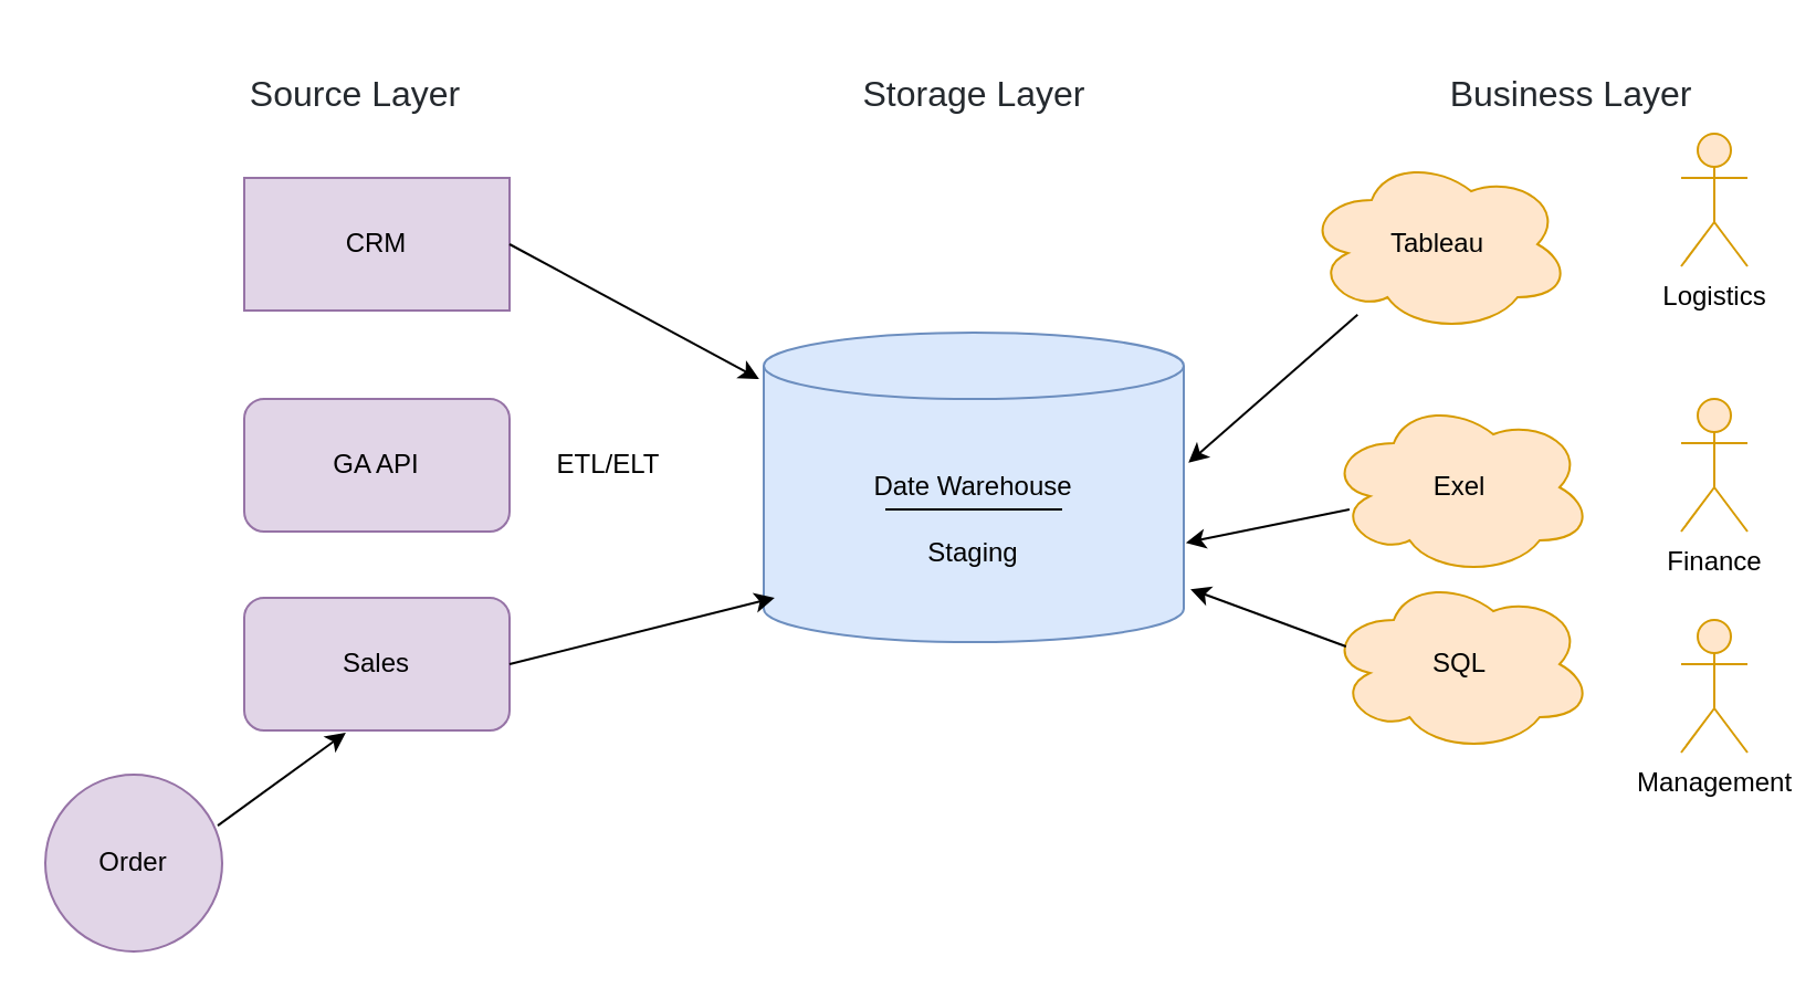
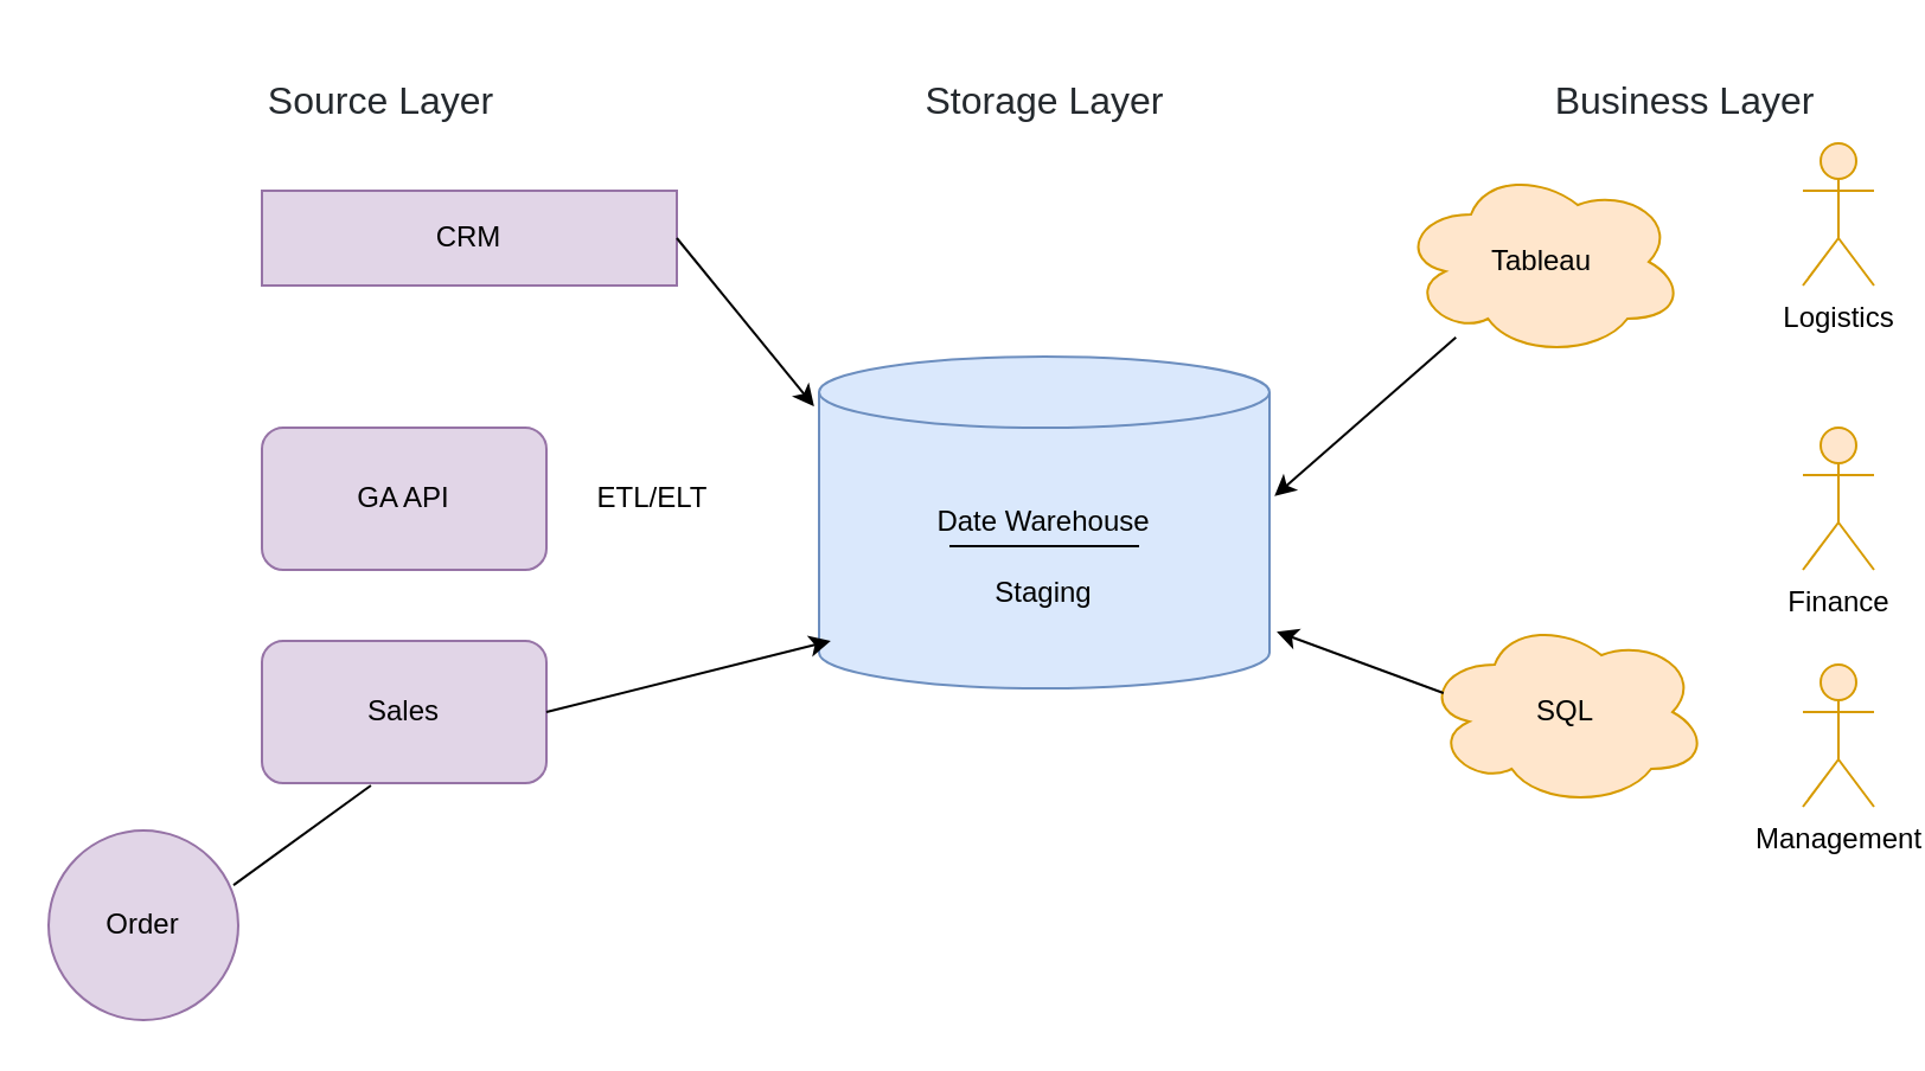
  <mxCell id="0" />
  <mxCell id="1" parent="0" />
  <mxCell id="2" value="Date Warehouse" style="shape=cylinder2;whiteSpace=wrap;html=1;boundedLbl=1;backgroundOutline=1;size=15;fillColor=#dae8fc;strokeColor=#6c8ebf;" parent="1" vertex="1"><mxGeometry x="345" y="150" width="190" height="140" as="geometry" /></mxCell>
  <mxCell id="3" value="&lt;span style=&quot;color: rgb(36 , 41 , 46) ; font-family: , &amp;#34;blinkmacsystemfont&amp;#34; , &amp;#34;segoe ui&amp;#34; , &amp;#34;helvetica&amp;#34; , &amp;#34;arial&amp;#34; , sans-serif , &amp;#34;apple color emoji&amp;#34; , &amp;#34;segoe ui emoji&amp;#34; ; font-size: 16px ; font-weight: 400 ; text-align: left ; background-color: rgb(255 , 255 , 255)&quot;&gt;Source Layer&lt;/span&gt;" style="text;strokeColor=none;fillColor=none;html=1;fontSize=24;fontStyle=1;verticalAlign=middle;align=center;" parent="1" vertex="1"><mxGeometry x="110" y="20" width="100" height="40" as="geometry" /></mxCell>
  <mxCell id="4" value="&lt;span style=&quot;color: rgb(36 , 41 , 46) ; font-family: , &amp;#34;blinkmacsystemfont&amp;#34; , &amp;#34;segoe ui&amp;#34; , &amp;#34;helvetica&amp;#34; , &amp;#34;arial&amp;#34; , sans-serif , &amp;#34;apple color emoji&amp;#34; , &amp;#34;segoe ui emoji&amp;#34; ; font-size: 16px ; font-weight: 400 ; text-align: left ; background-color: rgb(255 , 255 , 255)&quot;&gt;Storage Layer&lt;/span&gt;" style="text;strokeColor=none;fillColor=none;html=1;fontSize=24;fontStyle=1;verticalAlign=middle;align=center;" parent="1" vertex="1"><mxGeometry x="390" y="20" width="100" height="40" as="geometry" /></mxCell>
  <mxCell id="5" value="&lt;span style=&quot;color: rgb(36 , 41 , 46) ; font-family: , &amp;#34;blinkmacsystemfont&amp;#34; , &amp;#34;segoe ui&amp;#34; , &amp;#34;helvetica&amp;#34; , &amp;#34;arial&amp;#34; , sans-serif , &amp;#34;apple color emoji&amp;#34; , &amp;#34;segoe ui emoji&amp;#34; ; font-size: 16px ; font-weight: 400 ; text-align: left ; background-color: rgb(255 , 255 , 255)&quot;&gt;Business Layer&lt;/span&gt;" style="text;strokeColor=none;fillColor=none;html=1;fontSize=24;fontStyle=1;verticalAlign=middle;align=center;" parent="1" vertex="1"><mxGeometry x="660" y="20" width="100" height="40" as="geometry" /></mxCell>
- <mxCell id="6" value="CRM" style="rounded=0;whiteSpace=wrap;html=1;fillColor=#e1d5e7;strokeColor=#9673a6;" parent="1" vertex="1"><mxGeometry x="110" y="80" width="120" height="60" as="geometry" /></mxCell>
+ <mxCell id="6" value="CRM" style="rounded=0;whiteSpace=wrap;html=1;fillColor=#e1d5e7;strokeColor=#9673a6;" parent="1" vertex="1"><mxGeometry x="110" y="80" width="175" height="40" as="geometry" /></mxCell>
  <mxCell id="7" value="Sales" style="rounded=1;whiteSpace=wrap;html=1;fillColor=#e1d5e7;strokeColor=#9673a6;" parent="1" vertex="1"><mxGeometry x="110" y="270" width="120" height="60" as="geometry" /></mxCell>
  <mxCell id="8" value="Tableau" style="ellipse;shape=cloud;whiteSpace=wrap;html=1;fillColor=#ffe6cc;strokeColor=#d79b00;" parent="1" vertex="1"><mxGeometry x="590" y="70" width="120" height="80" as="geometry" /></mxCell>
  <mxCell id="9" value="GA API" style="rounded=1;whiteSpace=wrap;html=1;fillColor=#e1d5e7;strokeColor=#9673a6;" parent="1" vertex="1"><mxGeometry x="110" y="180" width="120" height="60" as="geometry" /></mxCell>
  <mxCell id="10" value="SQL" style="ellipse;shape=cloud;whiteSpace=wrap;html=1;fillColor=#ffe6cc;strokeColor=#d79b00;" parent="1" vertex="1"><mxGeometry x="600" y="260" width="120" height="80" as="geometry" /></mxCell>
- <mxCell id="11" value="Exel" style="ellipse;shape=cloud;whiteSpace=wrap;html=1;fillColor=#ffe6cc;strokeColor=#d79b00;" parent="1" vertex="1"><mxGeometry x="600" y="180" width="120" height="80" as="geometry" /></mxCell>
  <mxCell id="12" value="Logistics" style="shape=umlActor;verticalLabelPosition=bottom;verticalAlign=top;html=1;outlineConnect=0;fillColor=#ffe6cc;strokeColor=#d79b00;" parent="1" vertex="1"><mxGeometry x="760" y="60" width="30" height="60" as="geometry" /></mxCell>
  <mxCell id="13" value="Finance" style="shape=umlActor;verticalLabelPosition=bottom;verticalAlign=top;html=1;outlineConnect=0;fillColor=#ffe6cc;strokeColor=#d79b00;" parent="1" vertex="1"><mxGeometry x="760" y="180" width="30" height="60" as="geometry" /></mxCell>
  <mxCell id="14" value="" style="endArrow=classic;html=1;entryX=-0.011;entryY=0.15;entryDx=0;entryDy=0;entryPerimeter=0;exitX=1;exitY=0.5;exitDx=0;exitDy=0;" parent="1" source="6" target="2" edge="1"><mxGeometry width="50" height="50" relative="1" as="geometry"><mxPoint x="190" y="110" as="sourcePoint" /><mxPoint x="210" y="60" as="targetPoint" /></mxGeometry></mxCell>
  <mxCell id="15" value="" style="endArrow=classic;html=1;exitX=1;exitY=0.5;exitDx=0;exitDy=0;entryX=0.026;entryY=0.857;entryDx=0;entryDy=0;entryPerimeter=0;" parent="1" source="7" target="2" edge="1"><mxGeometry width="50" height="50" relative="1" as="geometry"><mxPoint x="180" y="224" as="sourcePoint" /><mxPoint x="320" y="280" as="targetPoint" /></mxGeometry></mxCell>
  <mxCell id="16" value="ETL/ELT" style="text;html=1;strokeColor=none;fillColor=none;align=center;verticalAlign=middle;whiteSpace=wrap;rounded=0;rotation=0;" parent="1" vertex="1"><mxGeometry x="250" y="150" width="50" height="120" as="geometry" /></mxCell>
  <mxCell id="17" value="" style="endArrow=classic;html=1;entryX=1.011;entryY=0.421;entryDx=0;entryDy=0;entryPerimeter=0;" parent="1" source="8" target="2" edge="1"><mxGeometry width="50" height="50" relative="1" as="geometry"><mxPoint x="540" y="180" as="sourcePoint" /><mxPoint x="550" y="130" as="targetPoint" /></mxGeometry></mxCell>
- <mxCell id="18" value="" style="endArrow=classic;html=1;entryX=1.005;entryY=0.679;entryDx=0;entryDy=0;entryPerimeter=0;exitX=0.083;exitY=0.625;exitDx=0;exitDy=0;exitPerimeter=0;" parent="1" source="11" target="2" edge="1"><mxGeometry width="50" height="50" relative="1" as="geometry"><mxPoint x="570" y="270" as="sourcePoint" /><mxPoint x="620" y="220" as="targetPoint" /></mxGeometry></mxCell>
  <mxCell id="19" value="" style="endArrow=classic;html=1;entryX=1.016;entryY=0.829;entryDx=0;entryDy=0;entryPerimeter=0;exitX=0.07;exitY=0.4;exitDx=0;exitDy=0;exitPerimeter=0;" parent="1" source="10" target="2" edge="1"><mxGeometry width="50" height="50" relative="1" as="geometry"><mxPoint x="530" y="330" as="sourcePoint" /><mxPoint x="580" y="280" as="targetPoint" /></mxGeometry></mxCell>
  <mxCell id="20" value="Order" style="ellipse;whiteSpace=wrap;html=1;aspect=fixed;fillColor=#e1d5e7;strokeColor=#9673a6;" parent="1" vertex="1"><mxGeometry x="20" y="350" width="80" height="80" as="geometry" /></mxCell>
- <mxCell id="21" value="" style="endArrow=classic;html=1;entryX=0.383;entryY=1.017;entryDx=0;entryDy=0;entryPerimeter=0;exitX=0.975;exitY=0.288;exitDx=0;exitDy=0;exitPerimeter=0;" parent="1" source="20" target="7" edge="1"><mxGeometry width="50" height="50" relative="1" as="geometry"><mxPoint x="150" y="390" as="sourcePoint" /><mxPoint x="170" y="390" as="targetPoint" /></mxGeometry></mxCell>
+ <mxCell id="21" value="" style="endArrow=none;html=1;entryX=0.383;entryY=1.017;entryDx=0;entryDy=0;entryPerimeter=0;exitX=0.975;exitY=0.288;exitDx=0;exitDy=0;exitPerimeter=0;" parent="1" source="20" target="7" edge="1"><mxGeometry width="50" height="50" relative="1" as="geometry"><mxPoint x="150" y="390" as="sourcePoint" /><mxPoint x="170" y="390" as="targetPoint" /></mxGeometry></mxCell>
  <mxCell id="22" value="" style="endArrow=none;html=1;" edge="1" parent="1"><mxGeometry width="50" height="50" relative="1" as="geometry"><mxPoint x="400" y="230" as="sourcePoint" /><mxPoint x="480" y="230" as="targetPoint" /></mxGeometry></mxCell>
  <mxCell id="23" value="Staging" style="text;html=1;strokeColor=none;fillColor=none;align=center;verticalAlign=middle;whiteSpace=wrap;rounded=0;" vertex="1" parent="1"><mxGeometry x="420" y="240" width="40" height="20" as="geometry" /></mxCell>
  <mxCell id="24" value="Management" style="shape=umlActor;verticalLabelPosition=bottom;verticalAlign=top;html=1;outlineConnect=0;fillColor=#ffe6cc;strokeColor=#d79b00;" vertex="1" parent="1"><mxGeometry x="760" y="280" width="30" height="60" as="geometry" /></mxCell>
